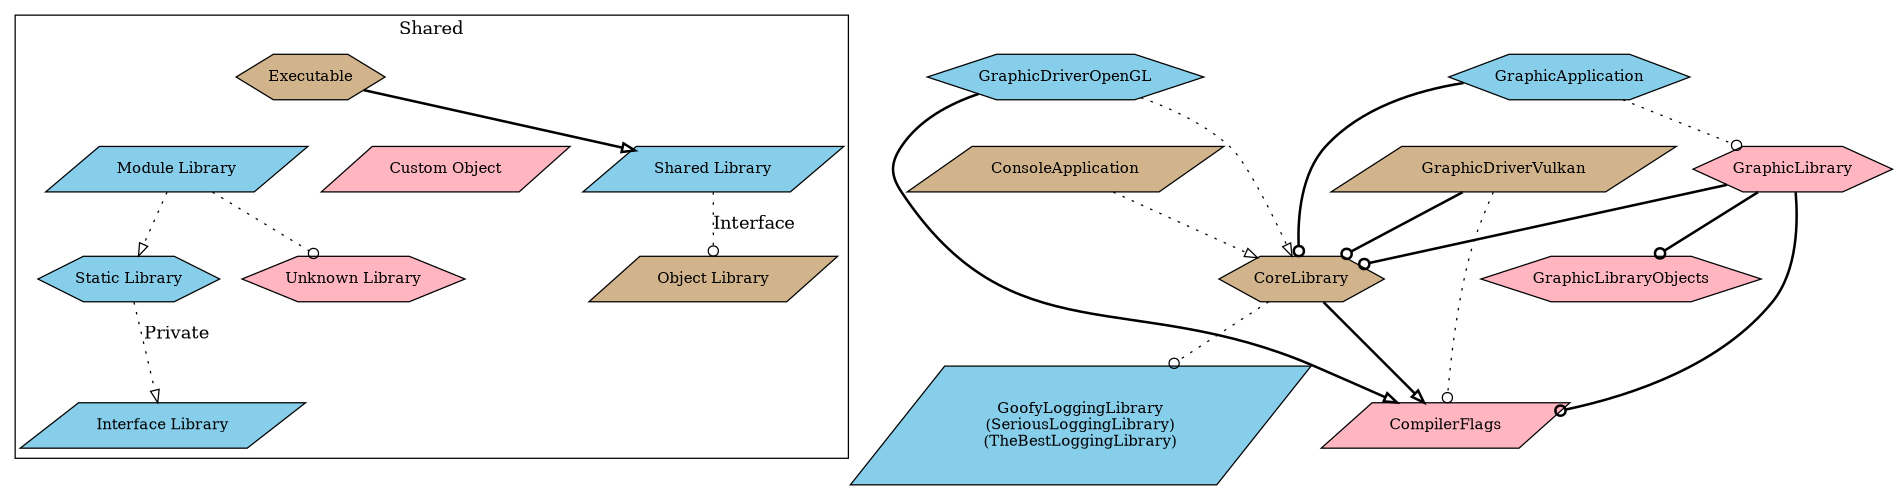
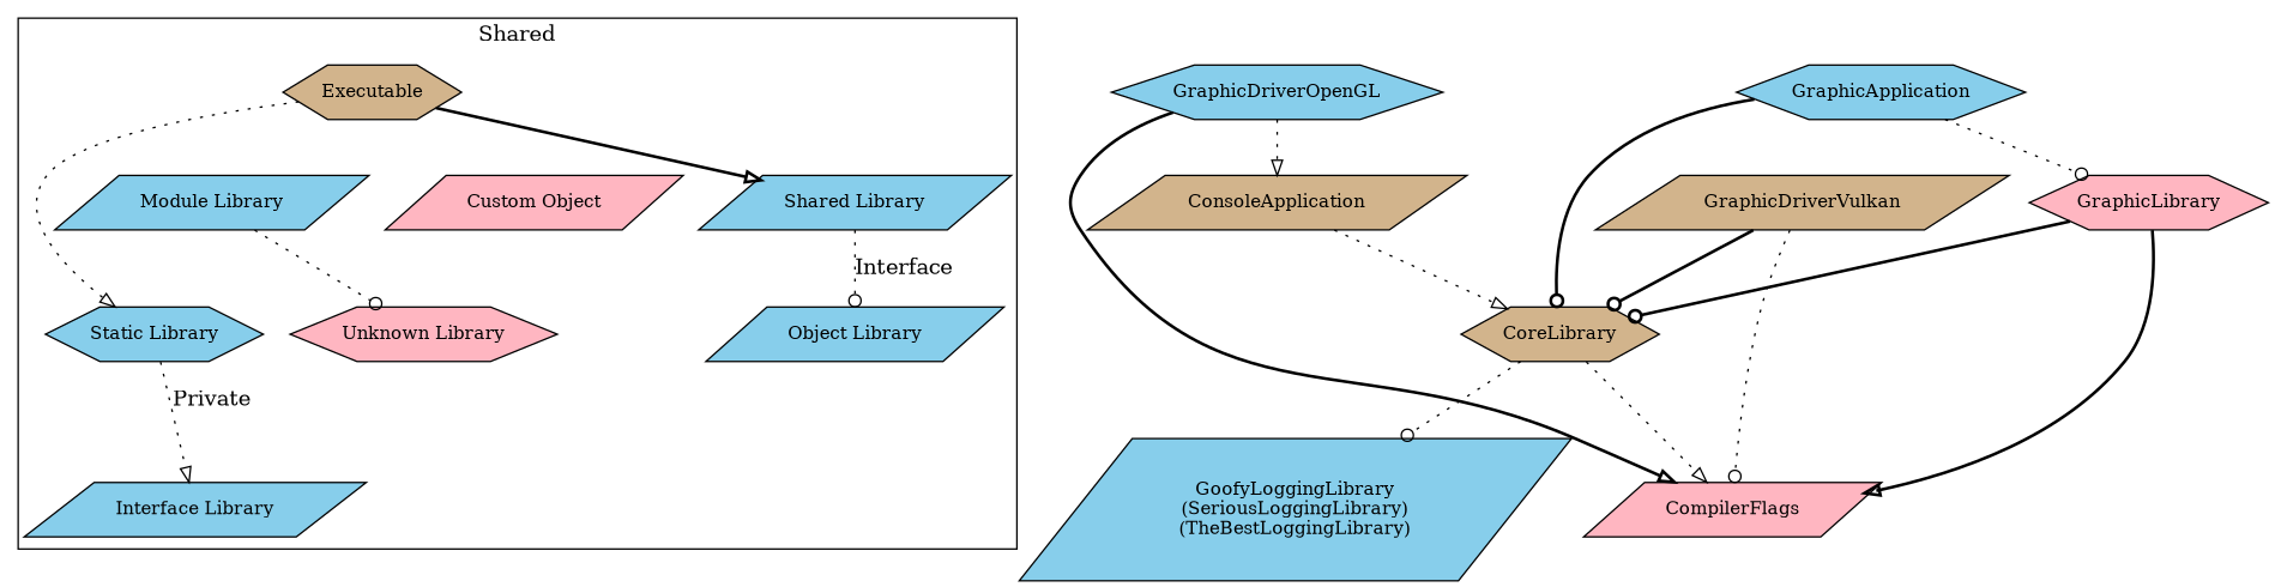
  digraph {
    node [fillcolor=skyblue fontsize=12 shape=parallelogram style=filled]
    edge [arrowhead=odot style=dotted]
    n1 [fillcolor=tan label=Executable shape=hexagon]
    n2 [label="Static Library" shape=hexagon]
    n3 [label="Shared Library"]
    n4 [label="Module Library"]
    n5 [fillcolor=lightpink label="Custom Object"]
    n6 [label="Interface Library"]
-   n7 [fillcolor=tan label="Object Library"]
+   n7 [label="Object Library"]
    n8 [fillcolor=lightpink label="Unknown Library" shape=hexagon]
    n9 [fillcolor=lightpink label=CompilerFlags]
    n10 [fillcolor=tan label=ConsoleApplication]
    n11 [fillcolor=tan label=CoreLibrary shape=hexagon]
    n12 [label="GoofyLoggingLibrary\n(SeriousLoggingLibrary)\n(TheBestLoggingLibrary)"]
    n13 [label=GraphicApplication shape=hexagon]
    n14 [fillcolor=lightpink label=GraphicLibrary shape=hexagon]
-   n15 [fillcolor=lightpink label=GraphicLibraryObjects shape=hexagon]
    n16 [label=GraphicDriverOpenGL shape=hexagon]
    n17 [fillcolor=tan label=GraphicDriverVulkan]
    subgraph cluster_1 {
      color=black
      label=Shared
      n1
      n2
      n3
      n4
      n5
      n6
      n7
      n8
    }
-   n4 -> n2 [arrowhead=onormal]
+   n1 -> n2 [arrowhead=onormal]
    n1 -> n3 [arrowhead=onormal style=bold]
    n1 -> n4 [style=invis arrowhead=""]
    n1 -> n5 [style=invis arrowhead=""]
    n2 -> n6 [arrowhead=onormal label=Private]
    n3 -> n7 [label=Interface]
    n4 -> n8
    n10 -> n11 [arrowhead=onormal]
-   n11 -> n9 [arrowhead=onormal style=bold]
+   n11 -> n9 [arrowhead=onormal]
    n11 -> n12
    n13 -> n11 [style=bold]
    n13 -> n14
-   n14 -> n9 [style=bold]
+   n14 -> n9 [arrowhead=onormal style=bold]
    n14 -> n11 [style=bold]
-   n14 -> n15 [style=bold]
    n16 -> n9 [arrowhead=onormal style=bold]
-   n16 -> n11 [arrowhead=onormal]
+   n16 -> n10 [arrowhead=onormal]
    n17 -> n9
    n17 -> n11 [style=bold]
  }
